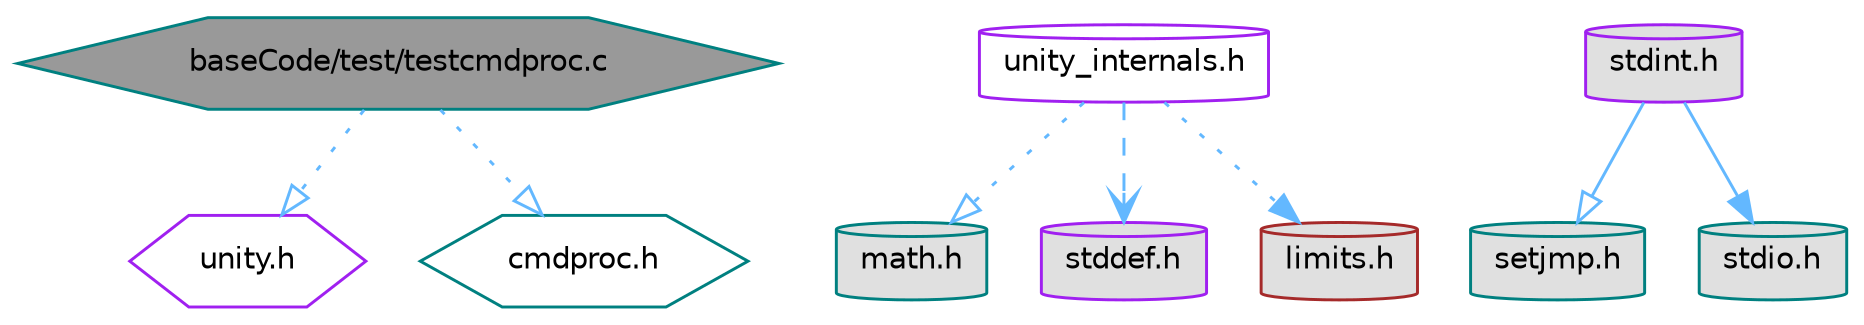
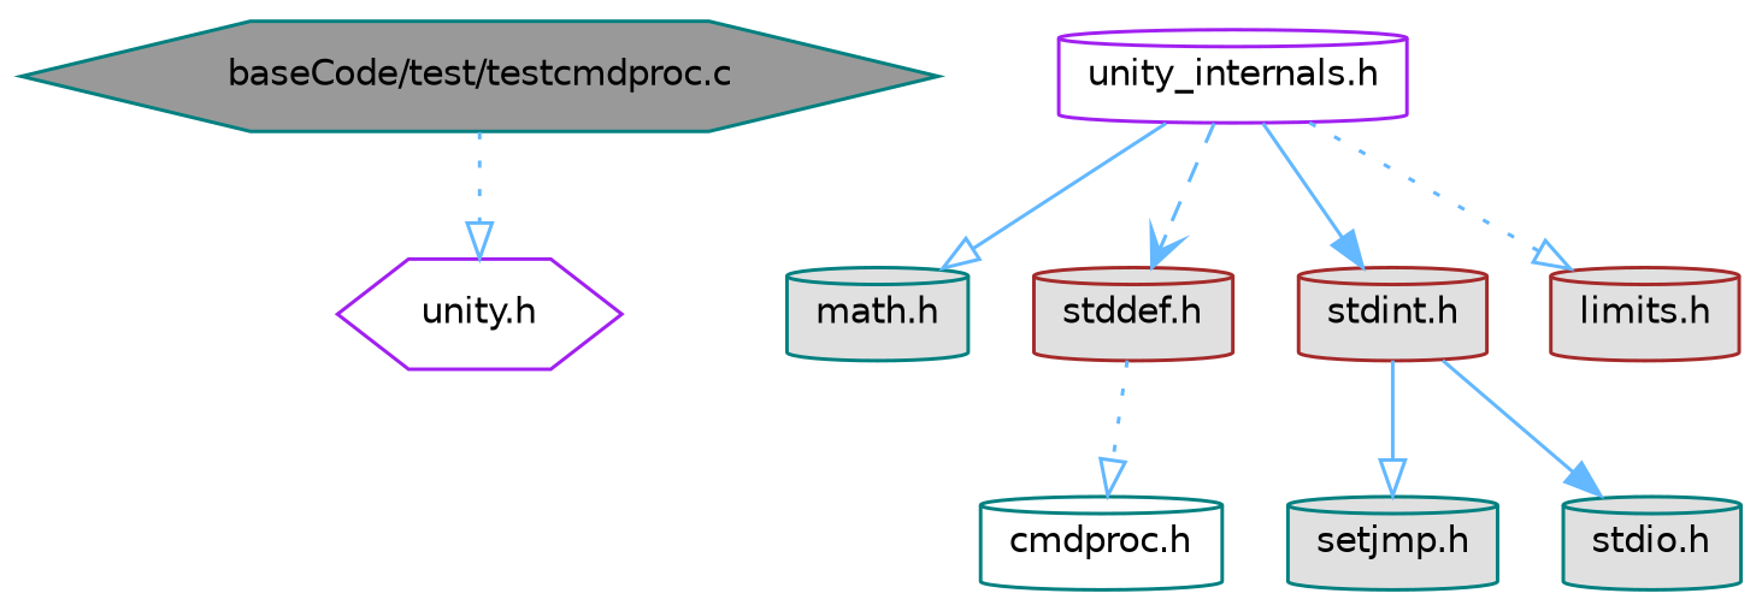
  digraph {
    node [color=teal fillcolor="#E0E0E0" fontname=Helvetica fontsize=10 shape=cylinder style=filled]
    edge [arrowhead=onormal color=steelblue1 fontname=Helvetica fontsize=10 labelfontname=Helvetica labelfontsize=10 style=dotted]
    n1 [fillcolor=grey60 fontcolor=black height=0.2 label="baseCode/test/testcmdproc.c" shape=hexagon width=0.4]
    n2 [color=purple fillcolor=white height=0.2 label="unity.h" shape=hexagon width=0.4]
-   n3 [fillcolor=white height=0.2 label="cmdproc.h" shape=hexagon width=0.4]
+   n3 [fillcolor=white height=0.2 label="cmdproc.h" width=0.4]
    n4 [color=purple fillcolor=white height=0.2 label="unity_internals.h" width=0.4]
    n5 [height=0.2 label="math.h" width=0.4]
-   n6 [color=purple height=0.2 label="stddef.h" width=0.4]
-   n7 [color=purple height=0.2 label="stdint.h" width=0.4]
+   n6 [color=brown height=0.2 label="stddef.h" width=0.4]
+   n7 [color=brown height=0.2 label="stdint.h" width=0.4]
    n8 [color=brown height=0.2 label="limits.h" width=0.4]
    n9 [height=0.2 label="setjmp.h" width=0.4]
    n10 [height=0.2 label="stdio.h" width=0.4]
    n1 -> n2
-   n1 -> n3
-   n4 -> n5
+   n6 -> n3
+   n4 -> n5 [style=solid]
    n4 -> n6 [arrowhead=vee style=dashed]
-   n4 -> n8 [arrowhead=normal]
+   n4 -> n7 [arrowhead=normal style=solid]
+   n4 -> n8
    n7 -> n9 [style=solid]
    n7 -> n10 [arrowhead=normal style=solid]
  }
